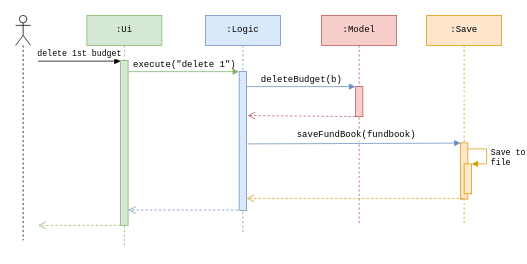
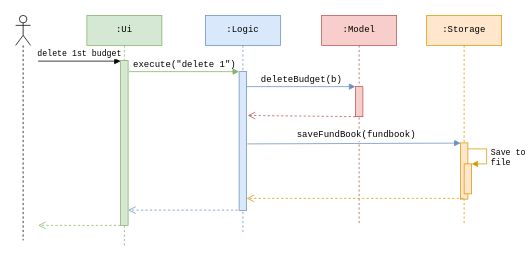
  <mxCell id="0" />
  <mxCell id="1" parent="0" />
  <mxCell id="2" value=":Logic" style="shape=umlLifeline;perimeter=lifelinePerimeter;whiteSpace=wrap;html=1;container=1;collapsible=0;recursiveResize=0;outlineConnect=0;rounded=0;shadow=0;comic=0;labelBackgroundColor=none;strokeColor=#6c8ebf;strokeWidth=1;fillColor=#dae8fc;fontFamily=Courier New;fontSize=12;align=center;size=40;" parent="1" vertex="1"><mxGeometry x="273" y="20" width="100" height="290" as="geometry" /></mxCell>
  <mxCell id="3" value="" style="html=1;points=[];perimeter=orthogonalPerimeter;rounded=0;shadow=0;comic=0;labelBackgroundColor=none;strokeColor=#6c8ebf;strokeWidth=1;fillColor=#dae8fc;fontFamily=Courier New;fontSize=12;align=center;" parent="2" vertex="1"><mxGeometry x="45" y="75" width="10" height="185" as="geometry" /></mxCell>
  <mxCell id="4" value=":Model" style="shape=umlLifeline;perimeter=lifelinePerimeter;whiteSpace=wrap;html=1;container=1;collapsible=0;recursiveResize=0;outlineConnect=0;rounded=0;shadow=0;comic=0;labelBackgroundColor=none;strokeColor=#b85450;strokeWidth=1;fillColor=#f8cecc;fontFamily=Courier New;fontSize=12;align=center;" parent="1" vertex="1"><mxGeometry x="428" y="20" width="100" height="280" as="geometry" /></mxCell>
  <mxCell id="5" value="" style="html=1;points=[];perimeter=orthogonalPerimeter;rounded=0;shadow=0;comic=0;labelBackgroundColor=none;strokeColor=#b85450;strokeWidth=1;fillColor=#f8cecc;fontFamily=Courier New;fontSize=12;align=center;" parent="4" vertex="1"><mxGeometry x="45" y="95" width="10" height="40" as="geometry" /></mxCell>
- <mxCell id="6" value=":Save" style="shape=umlLifeline;perimeter=lifelinePerimeter;whiteSpace=wrap;html=1;container=1;collapsible=0;recursiveResize=0;outlineConnect=0;rounded=0;shadow=0;comic=0;labelBackgroundColor=none;strokeColor=#d79b00;strokeWidth=1;fillColor=#ffe6cc;fontFamily=Courier New;fontSize=12;align=center;" parent="1" vertex="1"><mxGeometry x="568" y="20" width="100" height="280" as="geometry" /></mxCell>
+ <mxCell id="6" value=":Storage" style="shape=umlLifeline;perimeter=lifelinePerimeter;whiteSpace=wrap;html=1;container=1;collapsible=0;recursiveResize=0;outlineConnect=0;rounded=0;shadow=0;comic=0;labelBackgroundColor=none;strokeColor=#d79b00;strokeWidth=1;fillColor=#ffe6cc;fontFamily=Courier New;fontSize=12;align=center;" parent="1" vertex="1"><mxGeometry x="568" y="20" width="100" height="280" as="geometry" /></mxCell>
  <mxCell id="7" value="" style="html=1;points=[];perimeter=orthogonalPerimeter;rounded=0;shadow=0;comic=0;labelBackgroundColor=none;strokeColor=#d79b00;strokeWidth=1;fillColor=#ffe6cc;fontFamily=Courier New;fontSize=12;align=center;" parent="6" vertex="1"><mxGeometry x="45" y="170" width="10" height="75" as="geometry" /></mxCell>
  <mxCell id="8" value="" style="html=1;points=[];perimeter=orthogonalPerimeter;fontFamily=Courier New;fillColor=#ffe6cc;strokeColor=#d79b00;" vertex="1" parent="6"><mxGeometry x="50" y="198" width="10" height="40" as="geometry" /></mxCell>
  <mxCell id="9" value="Save to &lt;br&gt;file" style="edgeStyle=orthogonalEdgeStyle;html=1;align=left;spacingLeft=2;endArrow=block;rounded=0;entryX=1;entryY=0;strokeColor=#d79b00;fontFamily=Courier New;fillColor=#ffe6cc;" edge="1" target="8" parent="6"><mxGeometry x="0.13" y="2" relative="1" as="geometry"><mxPoint x="55" y="178" as="sourcePoint" /><Array as="points"><mxPoint x="80" y="178" /></Array><mxPoint as="offset" /></mxGeometry></mxCell>
  <mxCell id="10" value="&lt;font&gt;:Ui&lt;/font&gt;" style="shape=umlLifeline;perimeter=lifelinePerimeter;whiteSpace=wrap;html=1;container=1;collapsible=0;recursiveResize=0;outlineConnect=0;rounded=0;shadow=0;comic=0;labelBackgroundColor=none;strokeColor=#82b366;strokeWidth=1;fillColor=#d5e8d4;fontFamily=Courier New;fontSize=12;align=center;" parent="1" vertex="1"><mxGeometry x="115" y="20" width="100" height="310" as="geometry" /></mxCell>
  <mxCell id="11" value="" style="html=1;points=[];perimeter=orthogonalPerimeter;rounded=0;shadow=0;comic=0;labelBackgroundColor=none;strokeColor=#82b366;strokeWidth=1;fillColor=#d5e8d4;fontFamily=Courier New;fontSize=12;align=center;" parent="10" vertex="1"><mxGeometry x="45" y="60" width="10" height="220" as="geometry" /></mxCell>
  <mxCell id="12" value="execute(&quot;delete 1&quot;)" style="html=1;verticalAlign=bottom;endArrow=block;labelBackgroundColor=none;fontFamily=Courier New;fontSize=12;edgeStyle=elbowEdgeStyle;elbow=vertical;entryX=-0.007;entryY=-0.003;entryDx=0;entryDy=0;entryPerimeter=0;fillColor=#d5e8d4;strokeColor=#82b366;" parent="1" target="3" edge="1"><mxGeometry relative="1" as="geometry"><mxPoint x="171" y="95" as="sourcePoint" /><mxPoint x="300" y="100" as="targetPoint" /><Array as="points"><mxPoint x="240" y="95" /><mxPoint x="280" y="110" /></Array></mxGeometry></mxCell>
  <mxCell id="13" value="deleteBudget(b)" style="html=1;verticalAlign=bottom;endArrow=block;entryX=0;entryY=0;labelBackgroundColor=none;fontFamily=Courier New;fontSize=12;edgeStyle=elbowEdgeStyle;elbow=vertical;fillColor=#dae8fc;strokeColor=#6c8ebf;" parent="1" source="3" target="5" edge="1"><mxGeometry relative="1" as="geometry"><mxPoint x="398" y="140" as="sourcePoint" /></mxGeometry></mxCell>
  <mxCell id="14" value="" style="shape=umlLifeline;participant=umlActor;perimeter=lifelinePerimeter;whiteSpace=wrap;html=1;container=1;collapsible=0;recursiveResize=0;verticalAlign=top;spacingTop=36;labelBackgroundColor=#ffffff;outlineConnect=0;fontFamily=Courier New;" vertex="1" parent="1"><mxGeometry x="20" y="20" width="20" height="300" as="geometry" /></mxCell>
  <mxCell id="15" value="delete 1st budget" style="html=1;verticalAlign=bottom;endArrow=block;strokeColor=#000000;fontFamily=Courier New;" edge="1" parent="14"><mxGeometry width="80" relative="1" as="geometry"><mxPoint x="30" y="61" as="sourcePoint" /><mxPoint x="140" y="61" as="targetPoint" /></mxGeometry></mxCell>
  <mxCell id="16" value="" style="html=1;verticalAlign=bottom;endArrow=open;dashed=1;endSize=8;fontFamily=Courier New;exitX=-0.188;exitY=0.998;exitDx=0;exitDy=0;exitPerimeter=0;fillColor=#dae8fc;strokeColor=#6c8ebf;" edge="1" parent="1" source="3" target="11"><mxGeometry relative="1" as="geometry"><mxPoint x="295" y="250" as="sourcePoint" /><mxPoint x="215" y="250" as="targetPoint" /></mxGeometry></mxCell>
  <mxCell id="17" value="" style="html=1;verticalAlign=bottom;endArrow=open;dashed=1;endSize=8;fontFamily=Courier New;entryX=1.145;entryY=0.235;entryDx=0;entryDy=0;entryPerimeter=0;fillColor=#f8cecc;strokeColor=#b85450;" edge="1" parent="1"><mxGeometry relative="1" as="geometry"><mxPoint x="473" y="155" as="sourcePoint" /><mxPoint x="329.45" y="153.475" as="targetPoint" /></mxGeometry></mxCell>
  <mxCell id="18" value="" style="html=1;verticalAlign=bottom;endArrow=block;fontFamily=Courier New;strokeColor=#6c8ebf;entryX=0.026;entryY=0.004;entryDx=0;entryDy=0;entryPerimeter=0;exitX=1.109;exitY=0.521;exitDx=0;exitDy=0;exitPerimeter=0;fillColor=#dae8fc;" edge="1" parent="1" source="3" target="7"><mxGeometry x="0.13" y="11" width="80" relative="1" as="geometry"><mxPoint x="328" y="170" as="sourcePoint" /><mxPoint x="608" y="170" as="targetPoint" /><mxPoint as="offset" /></mxGeometry></mxCell>
  <mxCell id="19" value="saveFundBook(fundbook)" style="text;html=1;resizable=0;points=[];align=center;verticalAlign=middle;labelBackgroundColor=#ffffff;fontFamily=Courier New;" vertex="1" connectable="0" parent="18"><mxGeometry x="-0.291" y="-2" relative="1" as="geometry"><mxPoint x="43" y="-13" as="offset" /></mxGeometry></mxCell>
  <mxCell id="20" value="" style="html=1;verticalAlign=bottom;endArrow=open;dashed=1;endSize=8;strokeColor=#d79b00;fontFamily=Courier New;fillColor=#ffe6cc;" edge="1" parent="1" target="3"><mxGeometry relative="1" as="geometry"><mxPoint x="617" y="264" as="sourcePoint" /><mxPoint x="530" y="260" as="targetPoint" /></mxGeometry></mxCell>
  <mxCell id="21" value="" style="html=1;verticalAlign=bottom;endArrow=open;dashed=1;endSize=8;strokeColor=#82b366;fontFamily=Courier New;fillColor=#d5e8d4;" edge="1" parent="1"><mxGeometry relative="1" as="geometry"><mxPoint x="160" y="300" as="sourcePoint" /><mxPoint x="50" y="300" as="targetPoint" /></mxGeometry></mxCell>
